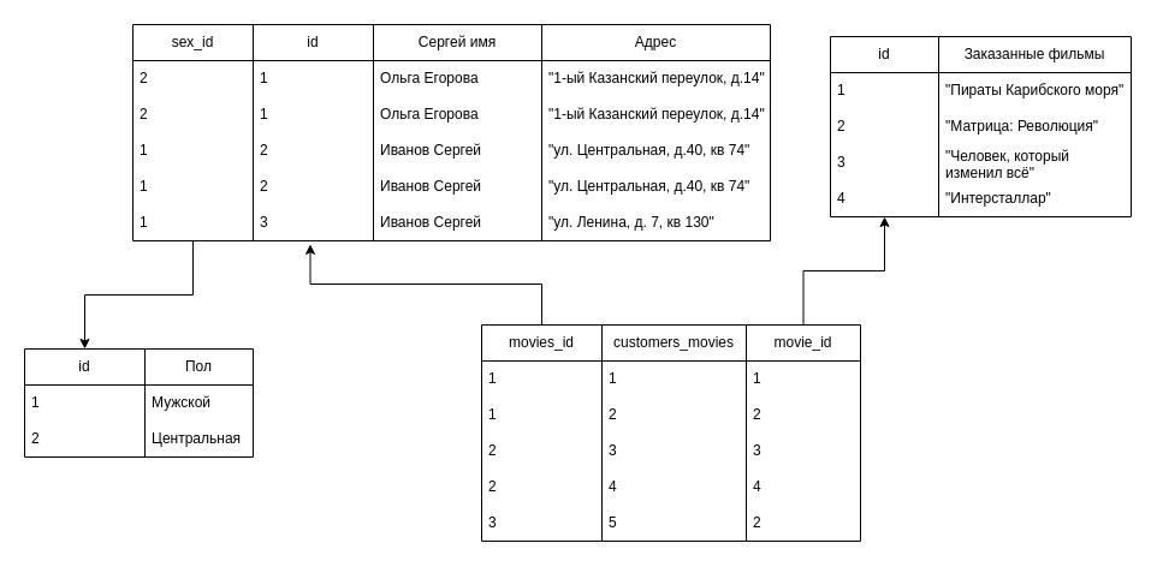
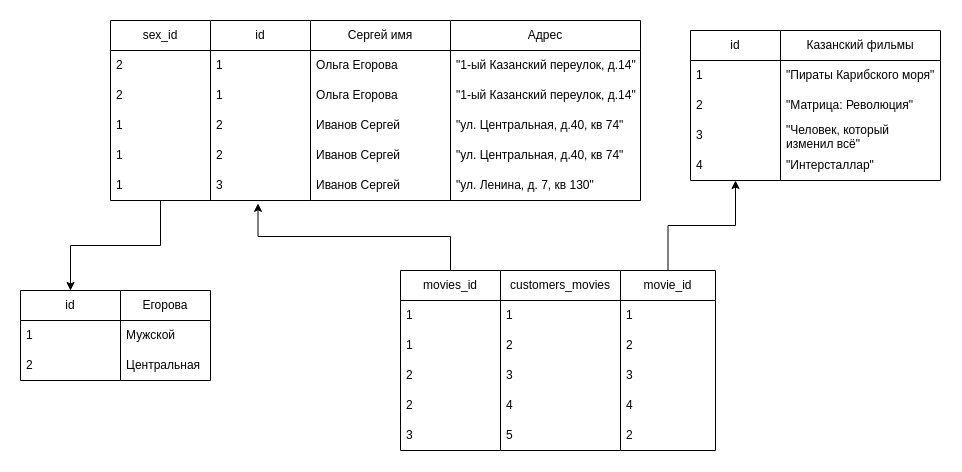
  <mxCell id="0" />
  <mxCell id="1" parent="0" />
  <mxCell id="2" value="Сергей имя" style="swimlane;fontStyle=0;childLayout=stackLayout;horizontal=1;startSize=30;horizontalStack=0;resizeParent=1;resizeParentMax=0;resizeLast=0;collapsible=1;marginBottom=0;whiteSpace=wrap;html=1;" parent="1" vertex="1"><mxGeometry x="310" y="20" width="140" height="180" as="geometry" /></mxCell>
  <mxCell id="3" value="Ольга Егорова" style="text;strokeColor=none;fillColor=none;align=left;verticalAlign=middle;spacingLeft=4;spacingRight=4;overflow=hidden;points=[[0,0.5],[1,0.5]];portConstraint=eastwest;rotatable=0;whiteSpace=wrap;html=1;" parent="2" vertex="1"><mxGeometry y="30" width="140" height="30" as="geometry" /></mxCell>
  <mxCell id="4" value="Ольга Егорова" style="text;strokeColor=none;fillColor=none;align=left;verticalAlign=middle;spacingLeft=4;spacingRight=4;overflow=hidden;points=[[0,0.5],[1,0.5]];portConstraint=eastwest;rotatable=0;whiteSpace=wrap;html=1;" parent="2" vertex="1"><mxGeometry y="60" width="140" height="30" as="geometry" /></mxCell>
  <mxCell id="5" value="Иванов Сергей" style="text;strokeColor=none;fillColor=none;align=left;verticalAlign=middle;spacingLeft=4;spacingRight=4;overflow=hidden;points=[[0,0.5],[1,0.5]];portConstraint=eastwest;rotatable=0;whiteSpace=wrap;html=1;" parent="2" vertex="1"><mxGeometry y="90" width="140" height="30" as="geometry" /></mxCell>
  <mxCell id="6" value="Иванов Сергей" style="text;strokeColor=none;fillColor=none;align=left;verticalAlign=middle;spacingLeft=4;spacingRight=4;overflow=hidden;points=[[0,0.5],[1,0.5]];portConstraint=eastwest;rotatable=0;whiteSpace=wrap;html=1;" parent="2" vertex="1"><mxGeometry y="120" width="140" height="30" as="geometry" /></mxCell>
  <mxCell id="7" value="Иванов Сергей" style="text;strokeColor=none;fillColor=none;align=left;verticalAlign=middle;spacingLeft=4;spacingRight=4;overflow=hidden;points=[[0,0.5],[1,0.5]];portConstraint=eastwest;rotatable=0;whiteSpace=wrap;html=1;" parent="2" vertex="1"><mxGeometry y="150" width="140" height="30" as="geometry" /></mxCell>
  <mxCell id="8" value="Адрес" style="swimlane;fontStyle=0;childLayout=stackLayout;horizontal=1;startSize=30;horizontalStack=0;resizeParent=1;resizeParentMax=0;resizeLast=0;collapsible=1;marginBottom=0;whiteSpace=wrap;html=1;" parent="1" vertex="1"><mxGeometry x="450" y="20" width="190" height="180" as="geometry" /></mxCell>
  <mxCell id="9" value="&quot;1-ый Казанский переулок, д.14&quot;" style="text;strokeColor=none;fillColor=none;align=left;verticalAlign=middle;spacingLeft=4;spacingRight=4;overflow=hidden;points=[[0,0.5],[1,0.5]];portConstraint=eastwest;rotatable=0;whiteSpace=wrap;html=1;" parent="8" vertex="1"><mxGeometry y="30" width="190" height="30" as="geometry" /></mxCell>
  <mxCell id="10" value="&quot;1-ый Казанский переулок, д.14&quot;" style="text;strokeColor=none;fillColor=none;align=left;verticalAlign=middle;spacingLeft=4;spacingRight=4;overflow=hidden;points=[[0,0.5],[1,0.5]];portConstraint=eastwest;rotatable=0;whiteSpace=wrap;html=1;" parent="8" vertex="1"><mxGeometry y="60" width="190" height="30" as="geometry" /></mxCell>
  <mxCell id="11" value="&quot;ул. Центральная, д.40, кв 74&quot;" style="text;strokeColor=none;fillColor=none;align=left;verticalAlign=middle;spacingLeft=4;spacingRight=4;overflow=hidden;points=[[0,0.5],[1,0.5]];portConstraint=eastwest;rotatable=0;whiteSpace=wrap;html=1;" parent="8" vertex="1"><mxGeometry y="90" width="190" height="30" as="geometry" /></mxCell>
  <mxCell id="12" value="&quot;ул. Центральная, д.40, кв 74&quot;" style="text;strokeColor=none;fillColor=none;align=left;verticalAlign=middle;spacingLeft=4;spacingRight=4;overflow=hidden;points=[[0,0.5],[1,0.5]];portConstraint=eastwest;rotatable=0;whiteSpace=wrap;html=1;" parent="8" vertex="1"><mxGeometry y="120" width="190" height="30" as="geometry" /></mxCell>
  <mxCell id="13" value="&quot;ул. Ленина, д. 7, кв 130&quot;" style="text;strokeColor=none;fillColor=none;align=left;verticalAlign=middle;spacingLeft=4;spacingRight=4;overflow=hidden;points=[[0,0.5],[1,0.5]];portConstraint=eastwest;rotatable=0;whiteSpace=wrap;html=1;" parent="8" vertex="1"><mxGeometry y="150" width="190" height="30" as="geometry" /></mxCell>
- <mxCell id="14" value="Заказанные фильмы" style="swimlane;fontStyle=0;childLayout=stackLayout;horizontal=1;startSize=30;horizontalStack=0;resizeParent=1;resizeParentMax=0;resizeLast=0;collapsible=1;marginBottom=0;whiteSpace=wrap;html=1;" parent="1" vertex="1"><mxGeometry x="780" y="30" width="160" height="150" as="geometry" /></mxCell>
+ <mxCell id="14" value="Казанский фильмы" style="swimlane;fontStyle=0;childLayout=stackLayout;horizontal=1;startSize=30;horizontalStack=0;resizeParent=1;resizeParentMax=0;resizeLast=0;collapsible=1;marginBottom=0;whiteSpace=wrap;html=1;" parent="1" vertex="1"><mxGeometry x="780" y="30" width="160" height="150" as="geometry" /></mxCell>
  <mxCell id="15" value="&quot;Пираты Карибского моря&quot;" style="text;strokeColor=none;fillColor=none;align=left;verticalAlign=middle;spacingLeft=4;spacingRight=4;overflow=hidden;points=[[0,0.5],[1,0.5]];portConstraint=eastwest;rotatable=0;whiteSpace=wrap;html=1;" parent="14" vertex="1"><mxGeometry y="30" width="160" height="30" as="geometry" /></mxCell>
  <mxCell id="16" value="&quot;Матрица: Революция&quot;" style="text;strokeColor=none;fillColor=none;align=left;verticalAlign=middle;spacingLeft=4;spacingRight=4;overflow=hidden;points=[[0,0.5],[1,0.5]];portConstraint=eastwest;rotatable=0;whiteSpace=wrap;html=1;" parent="14" vertex="1"><mxGeometry y="60" width="160" height="30" as="geometry" /></mxCell>
  <mxCell id="17" value="&quot;Человек, который изменил всё&quot;" style="text;strokeColor=none;fillColor=none;align=left;verticalAlign=middle;spacingLeft=4;spacingRight=4;overflow=hidden;points=[[0,0.5],[1,0.5]];portConstraint=eastwest;rotatable=0;whiteSpace=wrap;html=1;" parent="14" vertex="1"><mxGeometry y="90" width="160" height="30" as="geometry" /></mxCell>
  <mxCell id="18" value="&quot;Интерсталлар&quot;" style="text;strokeColor=none;fillColor=none;align=left;verticalAlign=middle;spacingLeft=4;spacingRight=4;overflow=hidden;points=[[0,0.5],[1,0.5]];portConstraint=eastwest;rotatable=0;whiteSpace=wrap;html=1;" parent="14" vertex="1"><mxGeometry y="120" width="160" height="30" as="geometry" /></mxCell>
- <mxCell id="19" value="Пол" style="swimlane;fontStyle=0;childLayout=stackLayout;horizontal=1;startSize=30;horizontalStack=0;resizeParent=1;resizeParentMax=0;resizeLast=0;collapsible=1;marginBottom=0;whiteSpace=wrap;html=1;" parent="1" vertex="1"><mxGeometry x="120" y="290" width="90" height="90" as="geometry" /></mxCell>
+ <mxCell id="19" value="Егорова" style="swimlane;fontStyle=0;childLayout=stackLayout;horizontal=1;startSize=30;horizontalStack=0;resizeParent=1;resizeParentMax=0;resizeLast=0;collapsible=1;marginBottom=0;whiteSpace=wrap;html=1;" parent="1" vertex="1"><mxGeometry x="120" y="290" width="90" height="90" as="geometry" /></mxCell>
  <mxCell id="20" value="Мужской" style="text;strokeColor=none;fillColor=none;align=left;verticalAlign=middle;spacingLeft=4;spacingRight=4;overflow=hidden;points=[[0,0.5],[1,0.5]];portConstraint=eastwest;rotatable=0;whiteSpace=wrap;html=1;" parent="19" vertex="1"><mxGeometry y="30" width="90" height="30" as="geometry" /></mxCell>
  <mxCell id="21" value="Центральная" style="text;strokeColor=none;fillColor=none;align=left;verticalAlign=middle;spacingLeft=4;spacingRight=4;overflow=hidden;points=[[0,0.5],[1,0.5]];portConstraint=eastwest;rotatable=0;whiteSpace=wrap;html=1;" parent="19" vertex="1"><mxGeometry y="60" width="90" height="30" as="geometry" /></mxCell>
  <mxCell id="22" value="id" style="swimlane;fontStyle=0;childLayout=stackLayout;horizontal=1;startSize=30;horizontalStack=0;resizeParent=1;resizeParentMax=0;resizeLast=0;collapsible=1;marginBottom=0;whiteSpace=wrap;html=1;" parent="1" vertex="1"><mxGeometry x="210" y="20" width="100" height="180" as="geometry" /></mxCell>
  <mxCell id="23" value="1" style="text;strokeColor=none;fillColor=none;align=left;verticalAlign=middle;spacingLeft=4;spacingRight=4;overflow=hidden;points=[[0,0.5],[1,0.5]];portConstraint=eastwest;rotatable=0;whiteSpace=wrap;html=1;" parent="22" vertex="1"><mxGeometry y="30" width="100" height="30" as="geometry" /></mxCell>
  <mxCell id="24" value="1" style="text;strokeColor=none;fillColor=none;align=left;verticalAlign=middle;spacingLeft=4;spacingRight=4;overflow=hidden;points=[[0,0.5],[1,0.5]];portConstraint=eastwest;rotatable=0;whiteSpace=wrap;html=1;" parent="22" vertex="1"><mxGeometry y="60" width="100" height="30" as="geometry" /></mxCell>
  <mxCell id="25" value="2" style="text;strokeColor=none;fillColor=none;align=left;verticalAlign=middle;spacingLeft=4;spacingRight=4;overflow=hidden;points=[[0,0.5],[1,0.5]];portConstraint=eastwest;rotatable=0;whiteSpace=wrap;html=1;" parent="22" vertex="1"><mxGeometry y="90" width="100" height="30" as="geometry" /></mxCell>
  <mxCell id="26" value="2" style="text;strokeColor=none;fillColor=none;align=left;verticalAlign=middle;spacingLeft=4;spacingRight=4;overflow=hidden;points=[[0,0.5],[1,0.5]];portConstraint=eastwest;rotatable=0;whiteSpace=wrap;html=1;" parent="22" vertex="1"><mxGeometry y="120" width="100" height="30" as="geometry" /></mxCell>
  <mxCell id="27" value="3" style="text;strokeColor=none;fillColor=none;align=left;verticalAlign=middle;spacingLeft=4;spacingRight=4;overflow=hidden;points=[[0,0.5],[1,0.5]];portConstraint=eastwest;rotatable=0;whiteSpace=wrap;html=1;" parent="22" vertex="1"><mxGeometry y="150" width="100" height="30" as="geometry" /></mxCell>
  <mxCell id="28" value="id" style="swimlane;fontStyle=0;childLayout=stackLayout;horizontal=1;startSize=30;horizontalStack=0;resizeParent=1;resizeParentMax=0;resizeLast=0;collapsible=1;marginBottom=0;whiteSpace=wrap;html=1;" parent="1" vertex="1"><mxGeometry x="690" y="30" width="90" height="150" as="geometry" /></mxCell>
  <mxCell id="29" value="1" style="text;strokeColor=none;fillColor=none;align=left;verticalAlign=middle;spacingLeft=4;spacingRight=4;overflow=hidden;points=[[0,0.5],[1,0.5]];portConstraint=eastwest;rotatable=0;whiteSpace=wrap;html=1;" parent="28" vertex="1"><mxGeometry y="30" width="90" height="30" as="geometry" /></mxCell>
  <mxCell id="30" value="2" style="text;strokeColor=none;fillColor=none;align=left;verticalAlign=middle;spacingLeft=4;spacingRight=4;overflow=hidden;points=[[0,0.5],[1,0.5]];portConstraint=eastwest;rotatable=0;whiteSpace=wrap;html=1;" parent="28" vertex="1"><mxGeometry y="60" width="90" height="30" as="geometry" /></mxCell>
  <mxCell id="31" value="3" style="text;strokeColor=none;fillColor=none;align=left;verticalAlign=middle;spacingLeft=4;spacingRight=4;overflow=hidden;points=[[0,0.5],[1,0.5]];portConstraint=eastwest;rotatable=0;whiteSpace=wrap;html=1;" parent="28" vertex="1"><mxGeometry y="90" width="90" height="30" as="geometry" /></mxCell>
  <mxCell id="32" value="4" style="text;strokeColor=none;fillColor=none;align=left;verticalAlign=middle;spacingLeft=4;spacingRight=4;overflow=hidden;points=[[0,0.5],[1,0.5]];portConstraint=eastwest;rotatable=0;whiteSpace=wrap;html=1;" parent="28" vertex="1"><mxGeometry y="120" width="90" height="30" as="geometry" /></mxCell>
  <mxCell id="33" value="customers_movies" style="swimlane;fontStyle=0;childLayout=stackLayout;horizontal=1;startSize=30;horizontalStack=0;resizeParent=1;resizeParentMax=0;resizeLast=0;collapsible=1;marginBottom=0;whiteSpace=wrap;html=1;" parent="1" vertex="1"><mxGeometry x="500" y="270" width="120" height="180" as="geometry" /></mxCell>
  <mxCell id="34" value="1" style="text;strokeColor=none;fillColor=none;align=left;verticalAlign=middle;spacingLeft=4;spacingRight=4;overflow=hidden;points=[[0,0.5],[1,0.5]];portConstraint=eastwest;rotatable=0;whiteSpace=wrap;html=1;" parent="33" vertex="1"><mxGeometry y="30" width="120" height="30" as="geometry" /></mxCell>
  <mxCell id="35" value="2" style="text;strokeColor=none;fillColor=none;align=left;verticalAlign=middle;spacingLeft=4;spacingRight=4;overflow=hidden;points=[[0,0.5],[1,0.5]];portConstraint=eastwest;rotatable=0;whiteSpace=wrap;html=1;" parent="33" vertex="1"><mxGeometry y="60" width="120" height="30" as="geometry" /></mxCell>
  <mxCell id="36" value="3" style="text;strokeColor=none;fillColor=none;align=left;verticalAlign=middle;spacingLeft=4;spacingRight=4;overflow=hidden;points=[[0,0.5],[1,0.5]];portConstraint=eastwest;rotatable=0;whiteSpace=wrap;html=1;" parent="33" vertex="1"><mxGeometry y="90" width="120" height="30" as="geometry" /></mxCell>
  <mxCell id="37" value="4" style="text;strokeColor=none;fillColor=none;align=left;verticalAlign=middle;spacingLeft=4;spacingRight=4;overflow=hidden;points=[[0,0.5],[1,0.5]];portConstraint=eastwest;rotatable=0;whiteSpace=wrap;html=1;" parent="33" vertex="1"><mxGeometry y="120" width="120" height="30" as="geometry" /></mxCell>
  <mxCell id="38" value="5" style="text;strokeColor=none;fillColor=none;align=left;verticalAlign=middle;spacingLeft=4;spacingRight=4;overflow=hidden;points=[[0,0.5],[1,0.5]];portConstraint=eastwest;rotatable=0;whiteSpace=wrap;html=1;" parent="33" vertex="1"><mxGeometry y="150" width="120" height="30" as="geometry" /></mxCell>
  <mxCell id="39" value="movie_id" style="swimlane;fontStyle=0;childLayout=stackLayout;horizontal=1;startSize=30;horizontalStack=0;resizeParent=1;resizeParentMax=0;resizeLast=0;collapsible=1;marginBottom=0;whiteSpace=wrap;html=1;" parent="1" vertex="1"><mxGeometry x="620" y="270" width="95" height="180" as="geometry" /></mxCell>
  <mxCell id="40" value="1" style="text;strokeColor=none;fillColor=none;align=left;verticalAlign=middle;spacingLeft=4;spacingRight=4;overflow=hidden;points=[[0,0.5],[1,0.5]];portConstraint=eastwest;rotatable=0;whiteSpace=wrap;html=1;" parent="39" vertex="1"><mxGeometry y="30" width="95" height="30" as="geometry" /></mxCell>
  <mxCell id="41" value="2" style="text;strokeColor=none;fillColor=none;align=left;verticalAlign=middle;spacingLeft=4;spacingRight=4;overflow=hidden;points=[[0,0.5],[1,0.5]];portConstraint=eastwest;rotatable=0;whiteSpace=wrap;html=1;" parent="39" vertex="1"><mxGeometry y="60" width="95" height="30" as="geometry" /></mxCell>
  <mxCell id="42" value="3" style="text;strokeColor=none;fillColor=none;align=left;verticalAlign=middle;spacingLeft=4;spacingRight=4;overflow=hidden;points=[[0,0.5],[1,0.5]];portConstraint=eastwest;rotatable=0;whiteSpace=wrap;html=1;" parent="39" vertex="1"><mxGeometry y="90" width="95" height="30" as="geometry" /></mxCell>
  <mxCell id="43" value="4" style="text;strokeColor=none;fillColor=none;align=left;verticalAlign=middle;spacingLeft=4;spacingRight=4;overflow=hidden;points=[[0,0.5],[1,0.5]];portConstraint=eastwest;rotatable=0;whiteSpace=wrap;html=1;" parent="39" vertex="1"><mxGeometry y="120" width="95" height="30" as="geometry" /></mxCell>
  <mxCell id="44" value="2" style="text;strokeColor=none;fillColor=none;align=left;verticalAlign=middle;spacingLeft=4;spacingRight=4;overflow=hidden;points=[[0,0.5],[1,0.5]];portConstraint=eastwest;rotatable=0;whiteSpace=wrap;html=1;" parent="39" vertex="1"><mxGeometry y="150" width="95" height="30" as="geometry" /></mxCell>
  <mxCell id="45" value="movies_id" style="swimlane;fontStyle=0;childLayout=stackLayout;horizontal=1;startSize=30;horizontalStack=0;resizeParent=1;resizeParentMax=0;resizeLast=0;collapsible=1;marginBottom=0;whiteSpace=wrap;html=1;" parent="1" vertex="1"><mxGeometry x="400" y="270" width="100" height="180" as="geometry" /></mxCell>
  <mxCell id="46" value="1" style="text;strokeColor=none;fillColor=none;align=left;verticalAlign=middle;spacingLeft=4;spacingRight=4;overflow=hidden;points=[[0,0.5],[1,0.5]];portConstraint=eastwest;rotatable=0;whiteSpace=wrap;html=1;" parent="45" vertex="1"><mxGeometry y="30" width="100" height="30" as="geometry" /></mxCell>
  <mxCell id="47" value="1" style="text;strokeColor=none;fillColor=none;align=left;verticalAlign=middle;spacingLeft=4;spacingRight=4;overflow=hidden;points=[[0,0.5],[1,0.5]];portConstraint=eastwest;rotatable=0;whiteSpace=wrap;html=1;" parent="45" vertex="1"><mxGeometry y="60" width="100" height="30" as="geometry" /></mxCell>
  <mxCell id="48" value="2" style="text;strokeColor=none;fillColor=none;align=left;verticalAlign=middle;spacingLeft=4;spacingRight=4;overflow=hidden;points=[[0,0.5],[1,0.5]];portConstraint=eastwest;rotatable=0;whiteSpace=wrap;html=1;" parent="45" vertex="1"><mxGeometry y="90" width="100" height="30" as="geometry" /></mxCell>
  <mxCell id="49" value="2" style="text;strokeColor=none;fillColor=none;align=left;verticalAlign=middle;spacingLeft=4;spacingRight=4;overflow=hidden;points=[[0,0.5],[1,0.5]];portConstraint=eastwest;rotatable=0;whiteSpace=wrap;html=1;" parent="45" vertex="1"><mxGeometry y="120" width="100" height="30" as="geometry" /></mxCell>
  <mxCell id="50" value="3" style="text;strokeColor=none;fillColor=none;align=left;verticalAlign=middle;spacingLeft=4;spacingRight=4;overflow=hidden;points=[[0,0.5],[1,0.5]];portConstraint=eastwest;rotatable=0;whiteSpace=wrap;html=1;" parent="45" vertex="1"><mxGeometry y="150" width="100" height="30" as="geometry" /></mxCell>
  <mxCell id="51" value="" style="endArrow=classic;html=1;rounded=0;exitX=0.5;exitY=0;exitDx=0;exitDy=0;entryX=0.475;entryY=1.094;entryDx=0;entryDy=0;entryPerimeter=0;edgeStyle=elbowEdgeStyle;elbow=vertical;" parent="1" source="45" target="27" edge="1"><mxGeometry width="50" height="50" relative="1" as="geometry"><mxPoint x="390" y="380" as="sourcePoint" /><mxPoint x="440" y="330" as="targetPoint" /></mxGeometry></mxCell>
  <mxCell id="52" value="" style="endArrow=classic;html=1;rounded=0;exitX=0.5;exitY=0;exitDx=0;exitDy=0;edgeStyle=elbowEdgeStyle;elbow=vertical;" parent="1" source="39" target="32" edge="1"><mxGeometry width="50" height="50" relative="1" as="geometry"><mxPoint x="390" y="380" as="sourcePoint" /><mxPoint x="740" y="240" as="targetPoint" /></mxGeometry></mxCell>
  <mxCell id="53" value="id" style="swimlane;fontStyle=0;childLayout=stackLayout;horizontal=1;startSize=30;horizontalStack=0;resizeParent=1;resizeParentMax=0;resizeLast=0;collapsible=1;marginBottom=0;whiteSpace=wrap;html=1;" parent="1" vertex="1"><mxGeometry x="20" y="290" width="100" height="90" as="geometry" /></mxCell>
  <mxCell id="54" value="1" style="text;strokeColor=none;fillColor=none;align=left;verticalAlign=middle;spacingLeft=4;spacingRight=4;overflow=hidden;points=[[0,0.5],[1,0.5]];portConstraint=eastwest;rotatable=0;whiteSpace=wrap;html=1;" parent="53" vertex="1"><mxGeometry y="30" width="100" height="30" as="geometry" /></mxCell>
  <mxCell id="55" value="2" style="text;strokeColor=none;fillColor=none;align=left;verticalAlign=middle;spacingLeft=4;spacingRight=4;overflow=hidden;points=[[0,0.5],[1,0.5]];portConstraint=eastwest;rotatable=0;whiteSpace=wrap;html=1;" parent="53" vertex="1"><mxGeometry y="60" width="100" height="30" as="geometry" /></mxCell>
  <mxCell id="56" style="edgeStyle=elbowEdgeStyle;rounded=0;orthogonalLoop=1;jettySize=auto;elbow=vertical;html=1;" parent="1" source="62" target="53" edge="1"><mxGeometry relative="1" as="geometry"><mxPoint x="30" y="-40" as="targetPoint" /></mxGeometry></mxCell>
  <mxCell id="57" value="sex_id" style="swimlane;fontStyle=0;childLayout=stackLayout;horizontal=1;startSize=30;horizontalStack=0;resizeParent=1;resizeParentMax=0;resizeLast=0;collapsible=1;marginBottom=0;whiteSpace=wrap;html=1;" parent="1" vertex="1"><mxGeometry x="110" y="20" width="100" height="180" as="geometry" /></mxCell>
  <mxCell id="58" value="2" style="text;strokeColor=none;fillColor=none;align=left;verticalAlign=middle;spacingLeft=4;spacingRight=4;overflow=hidden;points=[[0,0.5],[1,0.5]];portConstraint=eastwest;rotatable=0;whiteSpace=wrap;html=1;" parent="57" vertex="1"><mxGeometry y="30" width="100" height="30" as="geometry" /></mxCell>
  <mxCell id="59" value="2" style="text;strokeColor=none;fillColor=none;align=left;verticalAlign=middle;spacingLeft=4;spacingRight=4;overflow=hidden;points=[[0,0.5],[1,0.5]];portConstraint=eastwest;rotatable=0;whiteSpace=wrap;html=1;" parent="57" vertex="1"><mxGeometry y="60" width="100" height="30" as="geometry" /></mxCell>
  <mxCell id="60" value="1" style="text;strokeColor=none;fillColor=none;align=left;verticalAlign=middle;spacingLeft=4;spacingRight=4;overflow=hidden;points=[[0,0.5],[1,0.5]];portConstraint=eastwest;rotatable=0;whiteSpace=wrap;html=1;" parent="57" vertex="1"><mxGeometry y="90" width="100" height="30" as="geometry" /></mxCell>
  <mxCell id="61" value="1" style="text;strokeColor=none;fillColor=none;align=left;verticalAlign=middle;spacingLeft=4;spacingRight=4;overflow=hidden;points=[[0,0.5],[1,0.5]];portConstraint=eastwest;rotatable=0;whiteSpace=wrap;html=1;" parent="57" vertex="1"><mxGeometry y="120" width="100" height="30" as="geometry" /></mxCell>
  <mxCell id="62" value="1" style="text;strokeColor=none;fillColor=none;align=left;verticalAlign=middle;spacingLeft=4;spacingRight=4;overflow=hidden;points=[[0,0.5],[1,0.5]];portConstraint=eastwest;rotatable=0;whiteSpace=wrap;html=1;" parent="57" vertex="1"><mxGeometry y="150" width="100" height="30" as="geometry" /></mxCell>
